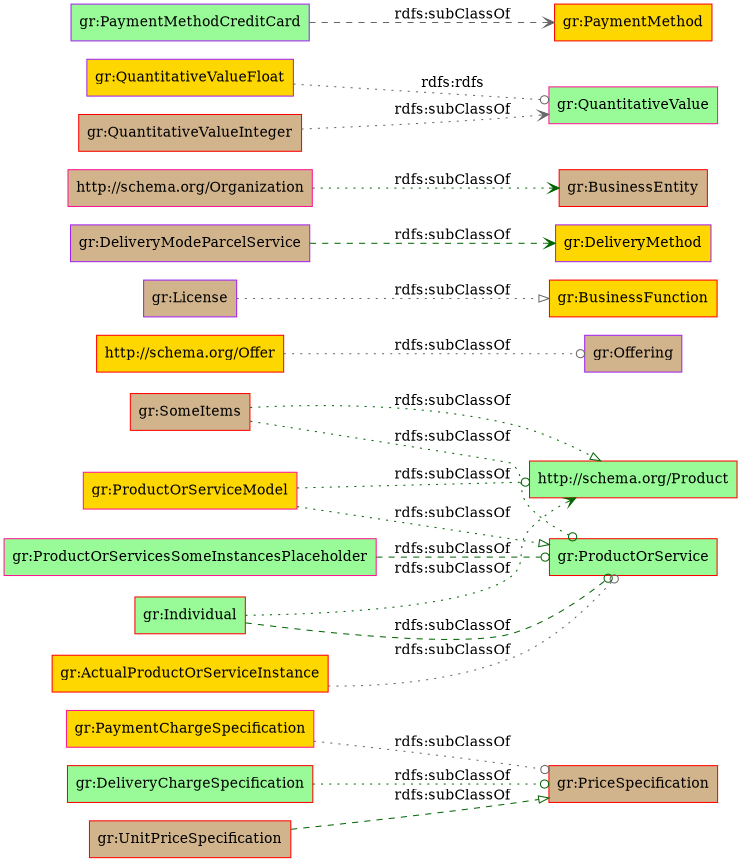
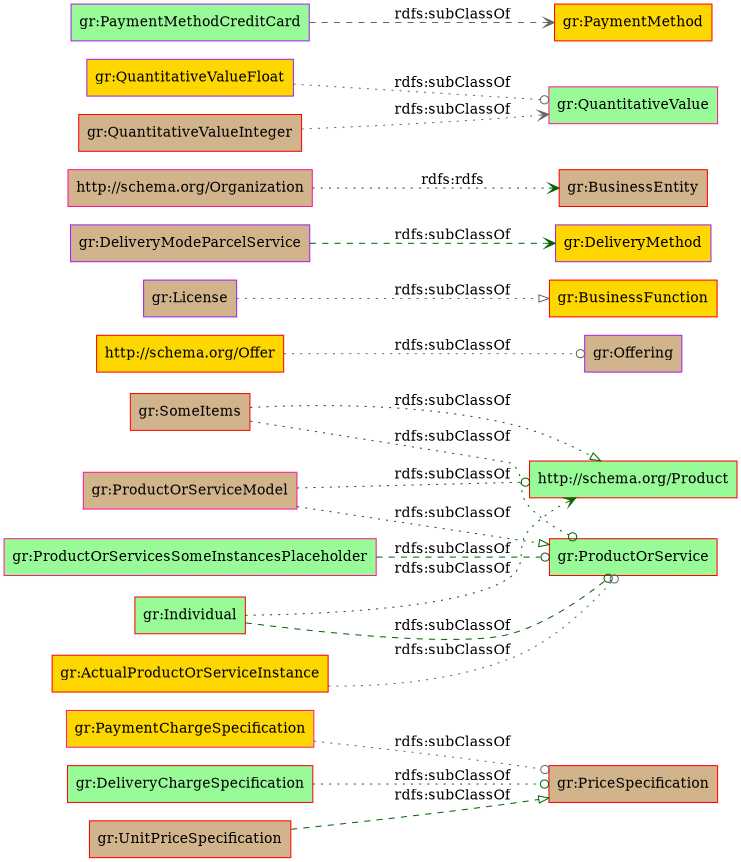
  digraph {
    rankdir=LR
    node [color=red fillcolor=tan shape=rectangle style=filled]
    edge [arrowhead=odot color=darkgreen style=dotted]
    "gr:PaymentChargeSpecification" [color=deeppink fillcolor=gold]
    "gr:PriceSpecification"
    "gr:ProductOrServicesSomeInstancesPlaceholder" [color=deeppink fillcolor=palegreen]
    "gr:ProductOrService" [fillcolor=palegreen]
    "http://schema.org/Offer" [fillcolor=gold]
    "gr:Offering" [color=purple]
    "gr:License" [color=purple]
    "gr:BusinessFunction" [fillcolor=gold]
    "gr:DeliveryModeParcelService" [color=purple]
    "gr:DeliveryMethod" [color=purple fillcolor=gold]
    "gr:DeliveryChargeSpecification" [fillcolor=palegreen]
    "gr:Individual" [fillcolor=palegreen]
    "http://schema.org/Product" [fillcolor=palegreen]
    "gr:SomeItems"
    "http://schema.org/Organization" [color=deeppink]
    "gr:BusinessEntity"
-   "gr:ProductOrServiceModel" [color=deeppink fillcolor=gold]
+   "gr:ProductOrServiceModel" [color=deeppink]
    "gr:QuantitativeValueFloat" [color=purple fillcolor=gold]
    "gr:QuantitativeValue" [color=deeppink fillcolor=palegreen]
    "gr:UnitPriceSpecification"
    "gr:PaymentMethodCreditCard" [color=purple fillcolor=palegreen]
    "gr:PaymentMethod" [fillcolor=gold]
    "gr:ActualProductOrServiceInstance" [fillcolor=gold]
    "gr:QuantitativeValueInteger"
    "gr:PaymentChargeSpecification" -> "gr:PriceSpecification" [color=gray40 label="rdfs:subClassOf"]
    "gr:ProductOrServicesSomeInstancesPlaceholder" -> "gr:ProductOrService" [label="rdfs:subClassOf" style=dashed]
    "http://schema.org/Offer" -> "gr:Offering" [color=gray40 label="rdfs:subClassOf"]
    "gr:License" -> "gr:BusinessFunction" [arrowhead=onormal color=gray40 label="rdfs:subClassOf"]
    "gr:DeliveryModeParcelService" -> "gr:DeliveryMethod" [arrowhead=vee label="rdfs:subClassOf" style=dashed]
    "gr:DeliveryChargeSpecification" -> "gr:PriceSpecification" [label="rdfs:subClassOf"]
    "gr:Individual" -> "gr:ProductOrService" [label="rdfs:subClassOf" style=dashed]
    "gr:Individual" -> "http://schema.org/Product" [arrowhead=vee label="rdfs:subClassOf"]
    "gr:SomeItems" -> "gr:ProductOrService" [label="rdfs:subClassOf"]
    "gr:SomeItems" -> "http://schema.org/Product" [arrowhead=onormal label="rdfs:subClassOf"]
-   "http://schema.org/Organization" -> "gr:BusinessEntity" [arrowhead=vee label="rdfs:subClassOf"]
+   "http://schema.org/Organization" -> "gr:BusinessEntity" [arrowhead=vee label="rdfs:rdfs"]
    "gr:ProductOrServiceModel" -> "gr:ProductOrService" [arrowhead=onormal label="rdfs:subClassOf"]
    "gr:ProductOrServiceModel" -> "http://schema.org/Product" [label="rdfs:subClassOf"]
-   "gr:QuantitativeValueFloat" -> "gr:QuantitativeValue" [color=gray40 label="rdfs:rdfs"]
+   "gr:QuantitativeValueFloat" -> "gr:QuantitativeValue" [color=gray40 label="rdfs:subClassOf"]
    "gr:UnitPriceSpecification" -> "gr:PriceSpecification" [arrowhead=onormal label="rdfs:subClassOf" style=dashed]
    "gr:PaymentMethodCreditCard" -> "gr:PaymentMethod" [arrowhead=vee color=gray40 label="rdfs:subClassOf" style=dashed]
    "gr:ActualProductOrServiceInstance" -> "gr:ProductOrService" [color=gray40 label="rdfs:subClassOf"]
    "gr:QuantitativeValueInteger" -> "gr:QuantitativeValue" [arrowhead=vee color=gray40 label="rdfs:subClassOf"]
  }
